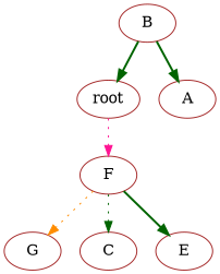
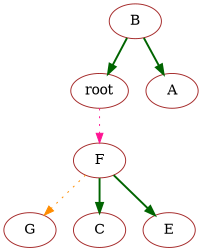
  strict digraph {
    node [color=brown]
    edge [color=darkgreen style=dotted]
    n1 [label=root]
    n2 [label=F]
    n3 [label=B]
    n4 [label=A]
    n5 [label=G]
    n6 [label=C]
    n7 [label=E]
    n1 -> n2 [color=deeppink]
    n2 -> n5 [color=darkorange]
-   n2 -> n6
+   n2 -> n6 [style=bold]
    n2 -> n7 [style=bold]
    n3 -> n1 [style=bold]
    n3 -> n4 [style=bold]
  }
